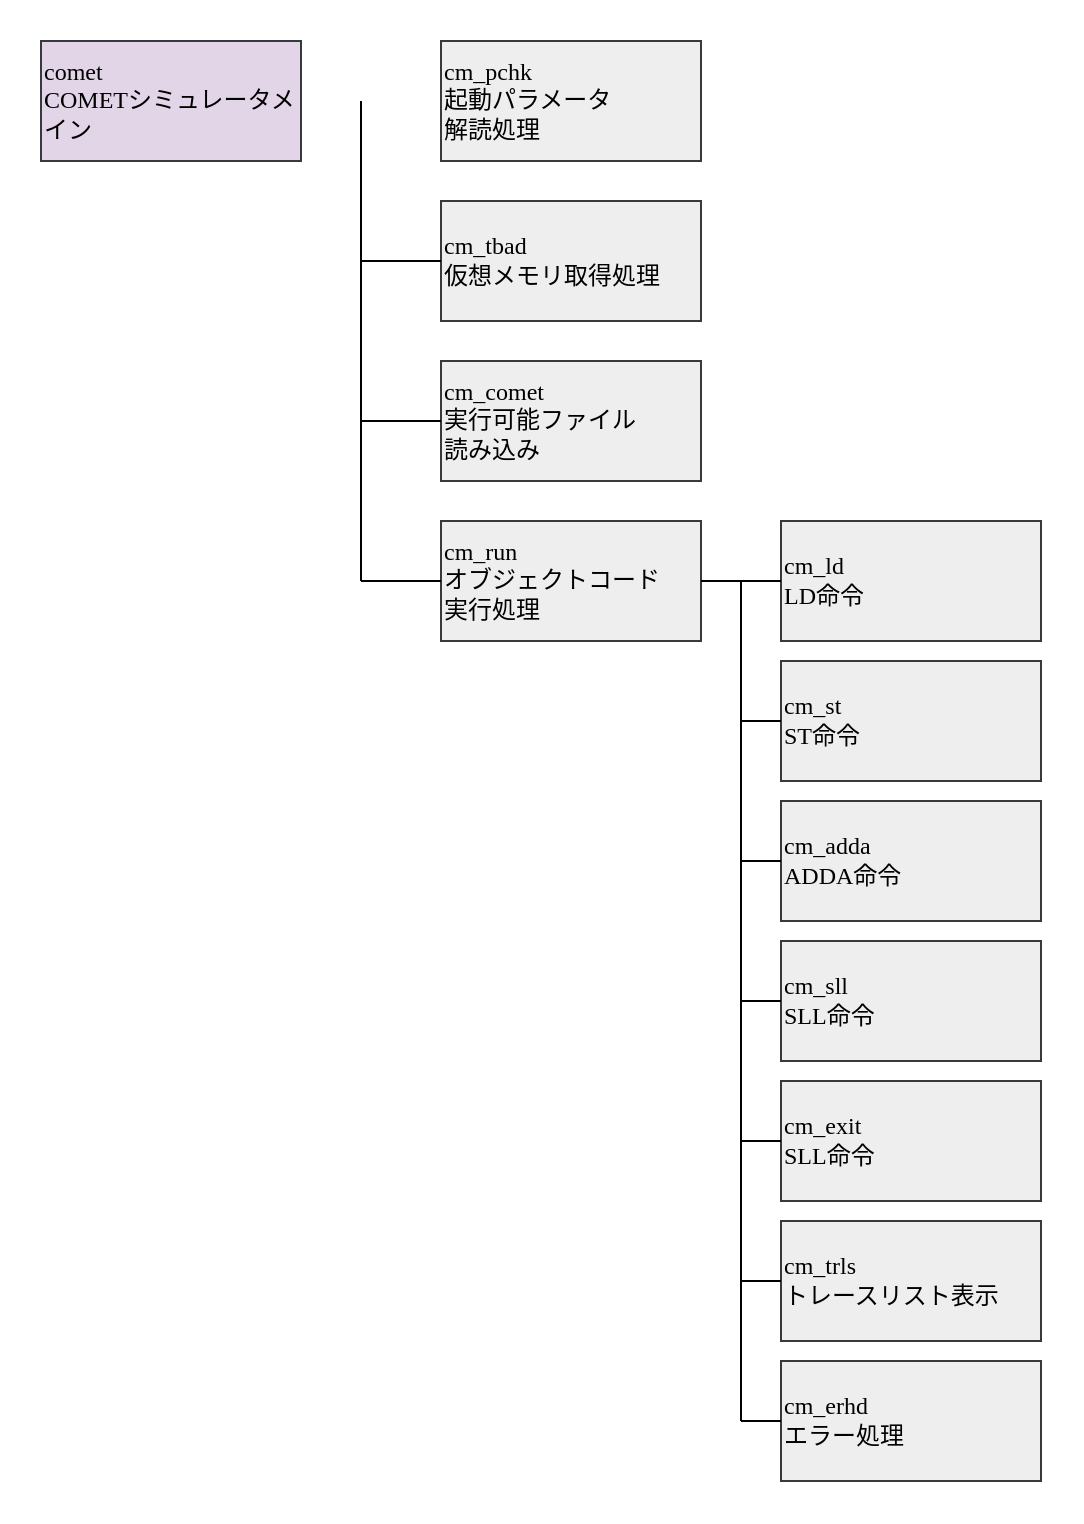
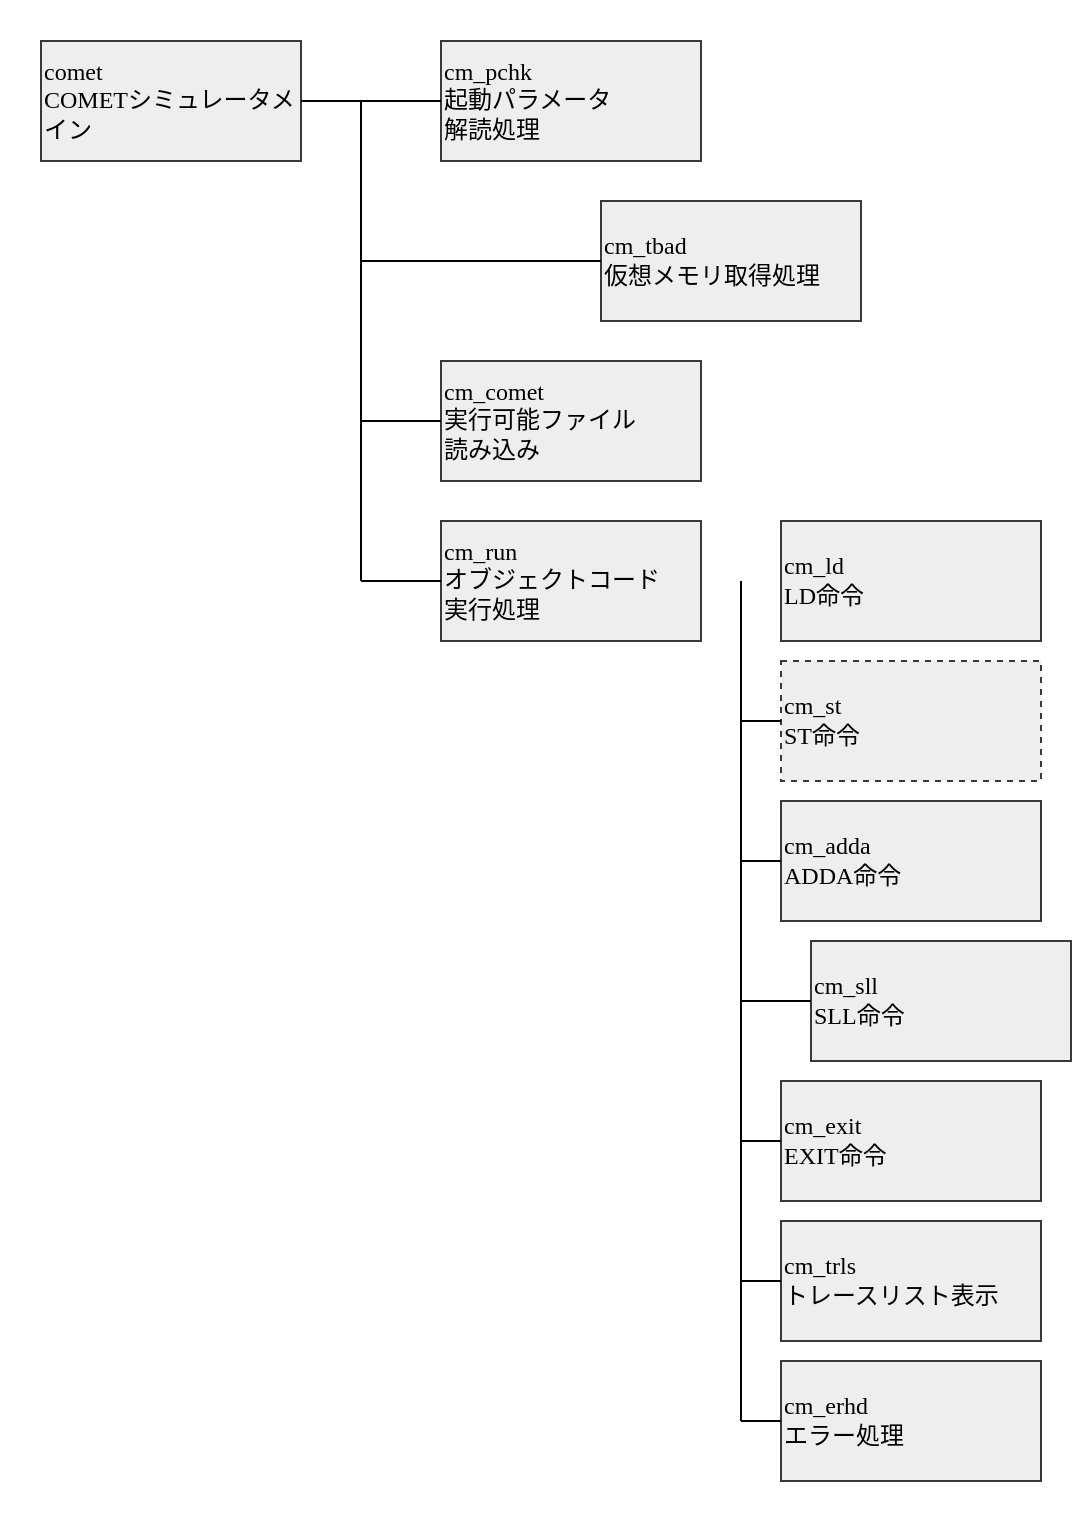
  <mxCell id="0" />
  <mxCell id="1" parent="0" />
- <mxCell id="2" value="&lt;div style=&quot;&quot;&gt;&lt;span style=&quot;background-color: initial;&quot;&gt;&lt;font face=&quot;century&quot;&gt;comet&lt;/font&gt;&lt;/span&gt;&lt;/div&gt;&lt;div style=&quot;&quot;&gt;&lt;span style=&quot;background-color: initial;&quot;&gt;&lt;font face=&quot;century&quot;&gt;COMET&lt;/font&gt;&lt;font face=&quot;MS 明朝&quot;&gt;シミュレータメイン&lt;/font&gt;&lt;/span&gt;&lt;/div&gt;" style="rounded=0;whiteSpace=wrap;html=1;fillColor=#e1d5e7;strokeColor=#36393d;fontColor=#000000;align=left;" vertex="1" parent="1"><mxGeometry x="20" y="20" width="130" height="60" as="geometry" /></mxCell>
+ <mxCell id="2" value="&lt;div style=&quot;&quot;&gt;&lt;span style=&quot;background-color: initial;&quot;&gt;&lt;font face=&quot;century&quot;&gt;comet&lt;/font&gt;&lt;/span&gt;&lt;/div&gt;&lt;div style=&quot;&quot;&gt;&lt;span style=&quot;background-color: initial;&quot;&gt;&lt;font face=&quot;century&quot;&gt;COMET&lt;/font&gt;&lt;font face=&quot;MS 明朝&quot;&gt;シミュレータメイン&lt;/font&gt;&lt;/span&gt;&lt;/div&gt;" style="rounded=0;whiteSpace=wrap;html=1;fillColor=#eeeeee;strokeColor=#36393d;fontColor=#000000;align=left;" vertex="1" parent="1"><mxGeometry x="20" y="20" width="130" height="60" as="geometry" /></mxCell>
  <mxCell id="3" value="&lt;div style=&quot;&quot;&gt;&lt;font face=&quot;century&quot;&gt;cm_pchk&lt;/font&gt;&lt;/div&gt;&lt;div style=&quot;&quot;&gt;&lt;font face=&quot;century&quot;&gt;起動パラメータ&lt;/font&gt;&lt;/div&gt;&lt;div style=&quot;&quot;&gt;&lt;font face=&quot;century&quot;&gt;解読処理&lt;/font&gt;&lt;/div&gt;" style="rounded=0;whiteSpace=wrap;html=1;fillColor=#eeeeee;strokeColor=#36393d;fontColor=#000000;align=left;" vertex="1" parent="1"><mxGeometry x="220" y="20" width="130" height="60" as="geometry" /></mxCell>
- <mxCell id="4" value="&lt;div style=&quot;&quot;&gt;&lt;font face=&quot;century&quot;&gt;cm_tbad&lt;/font&gt;&lt;/div&gt;&lt;div style=&quot;&quot;&gt;&lt;font face=&quot;century&quot;&gt;仮想メモリ取得処理&lt;/font&gt;&lt;/div&gt;" style="rounded=0;whiteSpace=wrap;html=1;fillColor=#eeeeee;strokeColor=#36393d;fontColor=#000000;align=left;" vertex="1" parent="1"><mxGeometry x="220" y="100" width="130" height="60" as="geometry" /></mxCell>
+ <mxCell id="4" value="&lt;div style=&quot;&quot;&gt;&lt;font face=&quot;century&quot;&gt;cm_tbad&lt;/font&gt;&lt;/div&gt;&lt;div style=&quot;&quot;&gt;&lt;font face=&quot;century&quot;&gt;仮想メモリ取得処理&lt;/font&gt;&lt;/div&gt;" style="rounded=0;whiteSpace=wrap;html=1;fillColor=#eeeeee;strokeColor=#36393d;fontColor=#000000;align=left;" vertex="1" parent="1"><mxGeometry x="300" y="100" width="130" height="60" as="geometry" /></mxCell>
  <mxCell id="5" value="&lt;div style=&quot;&quot;&gt;&lt;font face=&quot;century&quot;&gt;cm_comet&lt;/font&gt;&lt;/div&gt;&lt;div style=&quot;&quot;&gt;&lt;font face=&quot;century&quot;&gt;実行可能ファイル&lt;/font&gt;&lt;/div&gt;&lt;div style=&quot;&quot;&gt;&lt;font face=&quot;century&quot;&gt;読み込み&lt;/font&gt;&lt;/div&gt;" style="rounded=0;whiteSpace=wrap;html=1;fillColor=#eeeeee;strokeColor=#36393d;fontColor=#000000;align=left;" vertex="1" parent="1"><mxGeometry x="220" y="180" width="130" height="60" as="geometry" /></mxCell>
  <mxCell id="6" value="&lt;div style=&quot;&quot;&gt;&lt;font face=&quot;century&quot;&gt;cm_run&lt;/font&gt;&lt;/div&gt;&lt;div style=&quot;&quot;&gt;&lt;font face=&quot;century&quot;&gt;オブジェクトコード&lt;/font&gt;&lt;/div&gt;&lt;div style=&quot;&quot;&gt;&lt;font face=&quot;century&quot;&gt;実行処理&lt;/font&gt;&lt;/div&gt;" style="rounded=0;whiteSpace=wrap;html=1;fillColor=#eeeeee;strokeColor=#36393d;fontColor=#000000;align=left;" vertex="1" parent="1"><mxGeometry x="220" y="260" width="130" height="60" as="geometry" /></mxCell>
  <mxCell id="7" value="&lt;div style=&quot;&quot;&gt;&lt;font face=&quot;century&quot;&gt;cm_ld&lt;/font&gt;&lt;/div&gt;&lt;div style=&quot;&quot;&gt;&lt;font face=&quot;century&quot;&gt;LD命令&lt;/font&gt;&lt;/div&gt;" style="rounded=0;whiteSpace=wrap;html=1;fillColor=#eeeeee;strokeColor=#36393d;fontColor=#000000;align=left;" vertex="1" parent="1"><mxGeometry x="390" y="260" width="130" height="60" as="geometry" /></mxCell>
+ <mxCell id="8" value="" style="endArrow=none;html=1;fontColor=#000000;exitX=1;exitY=0.5;exitDx=0;exitDy=0;entryX=0;entryY=0.5;entryDx=0;entryDy=0;" edge="1" parent="1" source="2" target="3"><mxGeometry width="50" height="50" relative="1" as="geometry"><mxPoint x="160" y="60" as="sourcePoint" /><mxPoint x="210" y="10" as="targetPoint" /></mxGeometry></mxCell>
  <mxCell id="9" value="" style="endArrow=none;html=1;fontColor=#000000;" edge="1" parent="1"><mxGeometry width="50" height="50" relative="1" as="geometry"><mxPoint x="180" y="290" as="sourcePoint" /><mxPoint x="180" y="50" as="targetPoint" /></mxGeometry></mxCell>
  <mxCell id="10" value="" style="endArrow=none;html=1;fontColor=#000000;entryX=0;entryY=0.5;entryDx=0;entryDy=0;" edge="1" parent="1" target="4"><mxGeometry width="50" height="50" relative="1" as="geometry"><mxPoint x="180" y="130" as="sourcePoint" /><mxPoint x="210" y="200" as="targetPoint" /></mxGeometry></mxCell>
  <mxCell id="11" value="" style="endArrow=none;html=1;fontColor=#000000;entryX=0;entryY=0.5;entryDx=0;entryDy=0;" edge="1" parent="1" target="5"><mxGeometry width="50" height="50" relative="1" as="geometry"><mxPoint x="180" y="210" as="sourcePoint" /><mxPoint x="210" y="200" as="targetPoint" /></mxGeometry></mxCell>
  <mxCell id="12" value="" style="endArrow=none;html=1;fontColor=#000000;entryX=0;entryY=0.5;entryDx=0;entryDy=0;" edge="1" parent="1" target="6"><mxGeometry width="50" height="50" relative="1" as="geometry"><mxPoint x="180" y="290" as="sourcePoint" /><mxPoint x="210" y="290" as="targetPoint" /></mxGeometry></mxCell>
- <mxCell id="13" value="" style="endArrow=none;html=1;fontColor=#000000;entryX=0;entryY=0.5;entryDx=0;entryDy=0;" edge="1" parent="1" source="6" target="7"><mxGeometry width="50" height="50" relative="1" as="geometry"><mxPoint x="160" y="250" as="sourcePoint" /><mxPoint x="210" y="200" as="targetPoint" /></mxGeometry></mxCell>
- <mxCell id="14" value="&lt;div style=&quot;&quot;&gt;&lt;font face=&quot;century&quot;&gt;cm_st&lt;/font&gt;&lt;/div&gt;&lt;div style=&quot;&quot;&gt;&lt;font face=&quot;century&quot;&gt;ST命令&lt;/font&gt;&lt;/div&gt;" style="rounded=0;whiteSpace=wrap;html=1;fillColor=#eeeeee;strokeColor=#36393d;fontColor=#000000;align=left;" vertex="1" parent="1"><mxGeometry x="390" y="330" width="130" height="60" as="geometry" /></mxCell>
+ <mxCell id="14" value="&lt;div style=&quot;&quot;&gt;&lt;font face=&quot;century&quot;&gt;cm_st&lt;/font&gt;&lt;/div&gt;&lt;div style=&quot;&quot;&gt;&lt;font face=&quot;century&quot;&gt;ST命令&lt;/font&gt;&lt;/div&gt;" style="rounded=0;whiteSpace=wrap;html=1;fillColor=#eeeeee;strokeColor=#36393d;fontColor=#000000;align=left;dashed=1;" vertex="1" parent="1"><mxGeometry x="390" y="330" width="130" height="60" as="geometry" /></mxCell>
  <mxCell id="15" value="&lt;div style=&quot;&quot;&gt;&lt;font face=&quot;century&quot;&gt;cm_adda&lt;/font&gt;&lt;/div&gt;&lt;div style=&quot;&quot;&gt;&lt;font face=&quot;century&quot;&gt;ADDA命令&lt;/font&gt;&lt;/div&gt;" style="rounded=0;whiteSpace=wrap;html=1;fillColor=#eeeeee;strokeColor=#36393d;fontColor=#000000;align=left;" vertex="1" parent="1"><mxGeometry x="390" y="400" width="130" height="60" as="geometry" /></mxCell>
  <mxCell id="16" value="" style="endArrow=none;html=1;fontColor=#000000;" edge="1" parent="1"><mxGeometry width="50" height="50" relative="1" as="geometry"><mxPoint x="370" y="710" as="sourcePoint" /><mxPoint x="370" y="290" as="targetPoint" /></mxGeometry></mxCell>
- <mxCell id="17" value="&lt;div style=&quot;&quot;&gt;&lt;font face=&quot;century&quot;&gt;cm_sll&lt;/font&gt;&lt;/div&gt;&lt;div style=&quot;&quot;&gt;&lt;font face=&quot;century&quot;&gt;SLL命令&lt;/font&gt;&lt;/div&gt;" style="rounded=0;whiteSpace=wrap;html=1;fillColor=#eeeeee;strokeColor=#36393d;fontColor=#000000;align=left;" vertex="1" parent="1"><mxGeometry x="390" y="470" width="130" height="60" as="geometry" /></mxCell>
- <mxCell id="18" value="&lt;div style=&quot;&quot;&gt;&lt;font face=&quot;century&quot;&gt;cm_exit&lt;/font&gt;&lt;/div&gt;&lt;div style=&quot;&quot;&gt;&lt;font face=&quot;century&quot;&gt;SLL命令&lt;/font&gt;&lt;/div&gt;" style="rounded=0;whiteSpace=wrap;html=1;fillColor=#eeeeee;strokeColor=#36393d;fontColor=#000000;align=left;" vertex="1" parent="1"><mxGeometry x="390" y="540" width="130" height="60" as="geometry" /></mxCell>
+ <mxCell id="17" value="&lt;div style=&quot;&quot;&gt;&lt;font face=&quot;century&quot;&gt;cm_sll&lt;/font&gt;&lt;/div&gt;&lt;div style=&quot;&quot;&gt;&lt;font face=&quot;century&quot;&gt;SLL命令&lt;/font&gt;&lt;/div&gt;" style="rounded=0;whiteSpace=wrap;html=1;fillColor=#eeeeee;strokeColor=#36393d;fontColor=#000000;align=left;" vertex="1" parent="1"><mxGeometry x="405" y="470" width="130" height="60" as="geometry" /></mxCell>
+ <mxCell id="18" value="&lt;div style=&quot;&quot;&gt;&lt;font face=&quot;century&quot;&gt;cm_exit&lt;/font&gt;&lt;/div&gt;&lt;div style=&quot;&quot;&gt;&lt;font face=&quot;century&quot;&gt;EXIT命令&lt;/font&gt;&lt;/div&gt;" style="rounded=0;whiteSpace=wrap;html=1;fillColor=#eeeeee;strokeColor=#36393d;fontColor=#000000;align=left;" vertex="1" parent="1"><mxGeometry x="390" y="540" width="130" height="60" as="geometry" /></mxCell>
  <mxCell id="19" value="&lt;font face=&quot;century&quot;&gt;cm_trls&lt;br&gt;トレースリスト表示&lt;br&gt;&lt;/font&gt;" style="rounded=0;whiteSpace=wrap;html=1;fillColor=#eeeeee;strokeColor=#36393d;fontColor=#000000;align=left;" vertex="1" parent="1"><mxGeometry x="390" y="610" width="130" height="60" as="geometry" /></mxCell>
  <mxCell id="20" value="&lt;font face=&quot;century&quot;&gt;cm_erhd&lt;br&gt;エラー処理&lt;br&gt;&lt;/font&gt;" style="rounded=0;whiteSpace=wrap;html=1;fillColor=#eeeeee;strokeColor=#36393d;fontColor=#000000;align=left;" vertex="1" parent="1"><mxGeometry x="390" y="680" width="130" height="60" as="geometry" /></mxCell>
  <mxCell id="21" value="" style="endArrow=none;html=1;fontColor=#000000;entryX=0;entryY=0.5;entryDx=0;entryDy=0;" edge="1" parent="1" target="14"><mxGeometry width="50" height="50" relative="1" as="geometry"><mxPoint x="370" y="360" as="sourcePoint" /><mxPoint x="370" y="180" as="targetPoint" /></mxGeometry></mxCell>
  <mxCell id="22" value="" style="endArrow=none;html=1;fontColor=#000000;entryX=0;entryY=0.5;entryDx=0;entryDy=0;" edge="1" parent="1" target="15"><mxGeometry width="50" height="50" relative="1" as="geometry"><mxPoint x="370" y="430" as="sourcePoint" /><mxPoint x="400" y="370" as="targetPoint" /></mxGeometry></mxCell>
  <mxCell id="23" value="" style="endArrow=none;html=1;fontColor=#000000;entryX=0;entryY=0.5;entryDx=0;entryDy=0;" edge="1" parent="1" target="17"><mxGeometry width="50" height="50" relative="1" as="geometry"><mxPoint x="370" y="500" as="sourcePoint" /><mxPoint x="370" y="520" as="targetPoint" /></mxGeometry></mxCell>
  <mxCell id="24" value="" style="endArrow=none;html=1;fontColor=#000000;entryX=0;entryY=0.5;entryDx=0;entryDy=0;" edge="1" parent="1" target="18"><mxGeometry width="50" height="50" relative="1" as="geometry"><mxPoint x="370" y="570" as="sourcePoint" /><mxPoint x="370" y="640" as="targetPoint" /></mxGeometry></mxCell>
  <mxCell id="25" value="" style="endArrow=none;html=1;fontColor=#000000;entryX=0;entryY=0.5;entryDx=0;entryDy=0;" edge="1" parent="1" target="19"><mxGeometry width="50" height="50" relative="1" as="geometry"><mxPoint x="370" y="640" as="sourcePoint" /><mxPoint x="370" y="640" as="targetPoint" /></mxGeometry></mxCell>
  <mxCell id="26" value="" style="endArrow=none;html=1;fontColor=#000000;entryX=0;entryY=0.5;entryDx=0;entryDy=0;" edge="1" parent="1" target="20"><mxGeometry width="50" height="50" relative="1" as="geometry"><mxPoint x="370" y="710" as="sourcePoint" /><mxPoint x="370" y="640" as="targetPoint" /></mxGeometry></mxCell>
